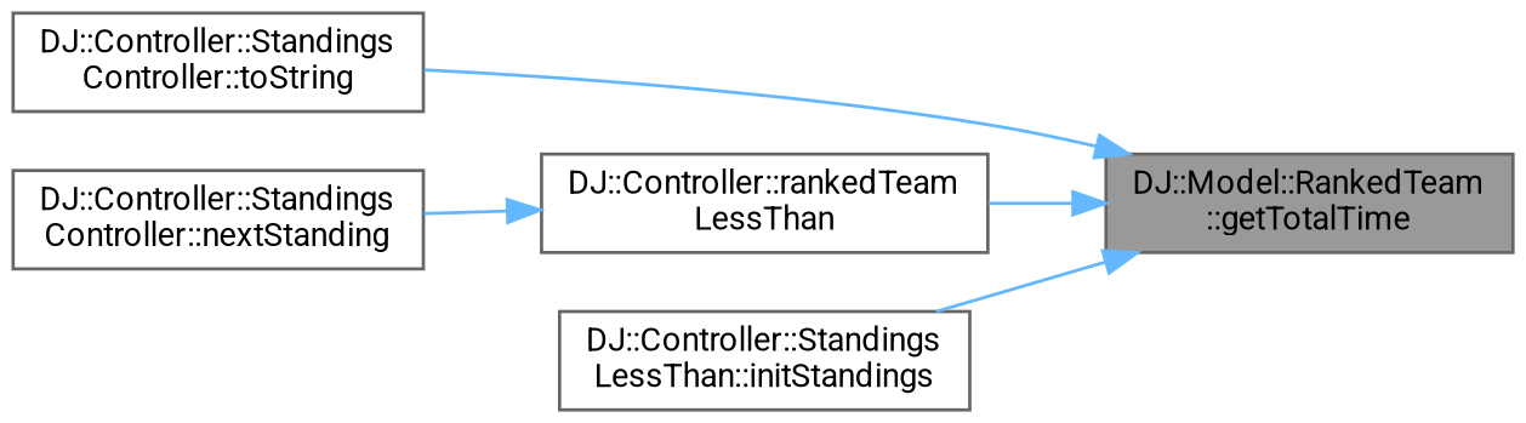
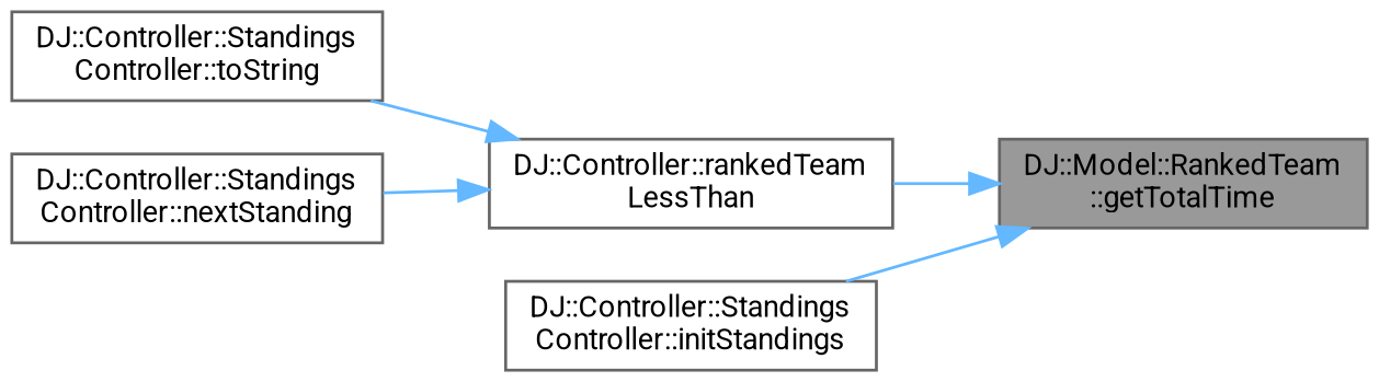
  digraph {
    fontname=Roboto
    rankdir=RL
    node [color=grey40 fillcolor=white fontname=Roboto fontsize=10 shape=box style=filled]
    edge [color=steelblue1 dir=back fontname=Roboto fontsize=10 labelfontname=Helvetica labelfontsize=10 style=solid]
    n1 [color=gray40 fillcolor=grey60 fontcolor=black height=0.2 label="DJ::Model::RankedTeam\l::getTotalTime" width=0.4]
    n2 [height=0.2 label="DJ::Controller::rankedTeam\lLessThan" width=0.4]
    n3 [height=0.2 label="DJ::Controller::Standings\lController::toString" width=0.4]
-   n4 [height=0.2 label="DJ::Controller::Standings\lLessThan::initStandings" width=0.4]
+   n4 [height=0.2 label="DJ::Controller::Standings\lController::initStandings" width=0.4]
    n5 [height=0.2 label="DJ::Controller::Standings\lController::nextStanding" width=0.4]
    n1 -> n2
-   n1 -> n3
+   n2 -> n3
    n1 -> n4
    n2 -> n5
  }
